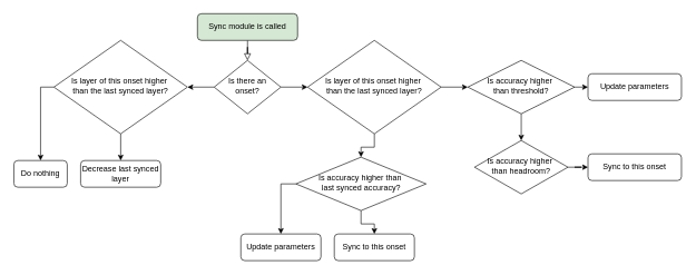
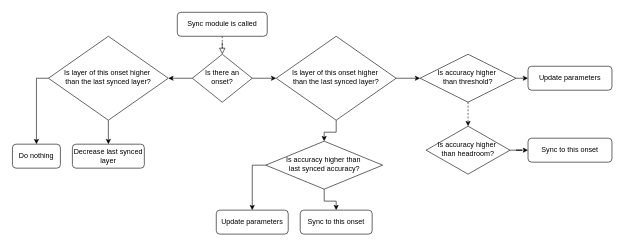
  <mxCell id="0" />
  <mxCell id="1" parent="0" />
- <mxCell id="2" value="" style="rounded=0;html=1;jettySize=auto;orthogonalLoop=1;fontSize=11;endArrow=block;endFill=0;endSize=8;strokeWidth=1;shadow=0;labelBackgroundColor=none;edgeStyle=orthogonalEdgeStyle;" parent="1" source="3" target="6" edge="1"><mxGeometry relative="1" as="geometry" /></mxCell>
- <mxCell id="3" value="Sync module is called" style="rounded=1;whiteSpace=wrap;html=1;fontSize=12;glass=0;strokeWidth=1;shadow=0;fillColor=#d5e8d4;" parent="1" vertex="1"><mxGeometry x="295" y="20" width="150" height="40" as="geometry" /></mxCell>
+ <mxCell id="2" value="" style="rounded=0;html=1;jettySize=auto;orthogonalLoop=1;fontSize=11;endArrow=block;endFill=0;endSize=8;strokeWidth=1;shadow=0;labelBackgroundColor=none;edgeStyle=orthogonalEdgeStyle;dashed=1;" parent="1" source="3" target="6" edge="1"><mxGeometry relative="1" as="geometry" /></mxCell>
+ <mxCell id="3" value="Sync module is called" style="rounded=1;whiteSpace=wrap;html=1;fontSize=12;glass=0;strokeWidth=1;shadow=0;" parent="1" vertex="1"><mxGeometry x="295" y="20" width="150" height="40" as="geometry" /></mxCell>
  <mxCell id="4" style="edgeStyle=orthogonalEdgeStyle;rounded=0;orthogonalLoop=1;jettySize=auto;html=1;exitX=0;exitY=0.5;exitDx=0;exitDy=0;entryX=1;entryY=0.5;entryDx=0;entryDy=0;" edge="1" parent="1" source="6" target="9"><mxGeometry relative="1" as="geometry" /></mxCell>
  <mxCell id="5" style="edgeStyle=orthogonalEdgeStyle;rounded=0;orthogonalLoop=1;jettySize=auto;html=1;exitX=1;exitY=0.5;exitDx=0;exitDy=0;entryX=0;entryY=0.5;entryDx=0;entryDy=0;" edge="1" parent="1" source="6" target="14"><mxGeometry relative="1" as="geometry" /></mxCell>
  <mxCell id="6" value="Is there an onset?" style="rhombus;whiteSpace=wrap;html=1;shadow=0;fontFamily=Helvetica;fontSize=12;align=center;strokeWidth=1;spacing=6;spacingTop=-4;" parent="1" vertex="1"><mxGeometry x="320" y="90" width="100" height="80" as="geometry" /></mxCell>
  <mxCell id="7" style="edgeStyle=orthogonalEdgeStyle;rounded=0;orthogonalLoop=1;jettySize=auto;html=1;exitX=0.5;exitY=1;exitDx=0;exitDy=0;" edge="1" parent="1" source="9" target="11"><mxGeometry relative="1" as="geometry" /></mxCell>
  <mxCell id="8" style="edgeStyle=orthogonalEdgeStyle;rounded=0;orthogonalLoop=1;jettySize=auto;html=1;exitX=0;exitY=0.5;exitDx=0;exitDy=0;" edge="1" parent="1" source="9" target="10"><mxGeometry relative="1" as="geometry" /></mxCell>
  <mxCell id="9" value="&lt;div&gt;Is layer of this onset higher&amp;nbsp;&lt;/div&gt;&lt;div&gt;than the last synced layer?&lt;/div&gt;" style="rhombus;whiteSpace=wrap;html=1;shadow=0;fontFamily=Helvetica;fontSize=12;align=center;strokeWidth=1;spacing=6;spacingTop=-4;" vertex="1" parent="1"><mxGeometry x="80" y="60" width="200" height="140" as="geometry" /></mxCell>
  <mxCell id="10" value="Do nothing" style="rounded=1;whiteSpace=wrap;html=1;fontSize=12;glass=0;strokeWidth=1;shadow=0;" vertex="1" parent="1"><mxGeometry x="20" y="240" width="80" height="40" as="geometry" /></mxCell>
  <mxCell id="11" value="&lt;div&gt;Decrease last synced layer&lt;/div&gt;" style="rounded=1;whiteSpace=wrap;html=1;fontSize=12;glass=0;strokeWidth=1;shadow=0;" vertex="1" parent="1"><mxGeometry x="120" y="240" width="120" height="40" as="geometry" /></mxCell>
  <mxCell id="12" style="edgeStyle=orthogonalEdgeStyle;rounded=0;orthogonalLoop=1;jettySize=auto;html=1;exitX=0.5;exitY=1;exitDx=0;exitDy=0;entryX=0.5;entryY=0;entryDx=0;entryDy=0;" edge="1" parent="1" source="14" target="17"><mxGeometry relative="1" as="geometry" /></mxCell>
  <mxCell id="13" style="edgeStyle=orthogonalEdgeStyle;rounded=0;orthogonalLoop=1;jettySize=auto;html=1;exitX=1;exitY=0.5;exitDx=0;exitDy=0;entryX=0;entryY=0.5;entryDx=0;entryDy=0;" edge="1" parent="1" source="14" target="22"><mxGeometry relative="1" as="geometry" /></mxCell>
  <mxCell id="14" value="&lt;div&gt;Is layer of this onset higher&amp;nbsp;&lt;/div&gt;&lt;div&gt;than the last synced layer?&lt;/div&gt;" style="rhombus;whiteSpace=wrap;html=1;shadow=0;fontFamily=Helvetica;fontSize=12;align=center;strokeWidth=1;spacing=6;spacingTop=-4;" vertex="1" parent="1"><mxGeometry x="460" y="60" width="200" height="140" as="geometry" /></mxCell>
  <mxCell id="15" style="edgeStyle=orthogonalEdgeStyle;rounded=0;orthogonalLoop=1;jettySize=auto;html=1;exitX=0;exitY=0.5;exitDx=0;exitDy=0;entryX=0.5;entryY=0;entryDx=0;entryDy=0;" edge="1" parent="1" source="17" target="18"><mxGeometry relative="1" as="geometry" /></mxCell>
  <mxCell id="16" style="edgeStyle=orthogonalEdgeStyle;rounded=0;orthogonalLoop=1;jettySize=auto;html=1;exitX=0.5;exitY=1;exitDx=0;exitDy=0;entryX=0.5;entryY=0;entryDx=0;entryDy=0;" edge="1" parent="1" source="17" target="19"><mxGeometry relative="1" as="geometry" /></mxCell>
  <mxCell id="17" value="&lt;div&gt;Is accuracy higher than&amp;nbsp;&lt;/div&gt;&lt;div&gt;last synced accuracy?&lt;/div&gt;" style="rhombus;whiteSpace=wrap;html=1;shadow=0;fontFamily=Helvetica;fontSize=12;align=center;strokeWidth=1;spacing=6;spacingTop=-4;" vertex="1" parent="1"><mxGeometry x="442.5" y="235" width="195" height="80" as="geometry" /></mxCell>
  <mxCell id="18" value="Update parameters" style="rounded=1;whiteSpace=wrap;html=1;fontSize=12;glass=0;strokeWidth=1;shadow=0;" vertex="1" parent="1"><mxGeometry x="360" y="350" width="120" height="40" as="geometry" /></mxCell>
  <mxCell id="19" value="Sync to this onset" style="rounded=1;whiteSpace=wrap;html=1;fontSize=12;glass=0;strokeWidth=1;shadow=0;" vertex="1" parent="1"><mxGeometry x="500" y="350" width="120" height="40" as="geometry" /></mxCell>
- <mxCell id="20" style="edgeStyle=orthogonalEdgeStyle;rounded=0;orthogonalLoop=1;jettySize=auto;html=1;exitX=0.5;exitY=1;exitDx=0;exitDy=0;entryX=0.5;entryY=0;entryDx=0;entryDy=0;" edge="1" parent="1" source="22" target="24"><mxGeometry relative="1" as="geometry" /></mxCell>
+ <mxCell id="20" style="edgeStyle=orthogonalEdgeStyle;rounded=0;orthogonalLoop=1;jettySize=auto;html=1;exitX=0.5;exitY=1;exitDx=0;exitDy=0;entryX=0.5;entryY=0;entryDx=0;entryDy=0;dashed=1;" edge="1" parent="1" source="22" target="24"><mxGeometry relative="1" as="geometry" /></mxCell>
  <mxCell id="21" style="edgeStyle=orthogonalEdgeStyle;rounded=0;orthogonalLoop=1;jettySize=auto;html=1;exitX=1;exitY=0.5;exitDx=0;exitDy=0;entryX=0;entryY=0.5;entryDx=0;entryDy=0;" edge="1" parent="1" source="22" target="25"><mxGeometry relative="1" as="geometry" /></mxCell>
  <mxCell id="22" value="&lt;div&gt;Is accuracy higher&amp;nbsp;&lt;/div&gt;&lt;div&gt;than threshold?&lt;/div&gt;" style="rhombus;whiteSpace=wrap;html=1;shadow=0;fontFamily=Helvetica;fontSize=12;align=center;strokeWidth=1;spacing=6;spacingTop=-4;" vertex="1" parent="1"><mxGeometry x="700" y="90" width="160" height="80" as="geometry" /></mxCell>
  <mxCell id="23" style="edgeStyle=orthogonalEdgeStyle;rounded=0;orthogonalLoop=1;jettySize=auto;html=1;exitX=1;exitY=0.5;exitDx=0;exitDy=0;" edge="1" parent="1" source="24" target="26"><mxGeometry relative="1" as="geometry" /></mxCell>
  <mxCell id="24" value="&lt;div&gt;Is accuracy higher&amp;nbsp;&lt;/div&gt;&lt;div&gt;than headroom?&lt;/div&gt;" style="rhombus;whiteSpace=wrap;html=1;shadow=0;fontFamily=Helvetica;fontSize=12;align=center;strokeWidth=1;spacing=6;spacingTop=-4;" vertex="1" parent="1"><mxGeometry x="710" y="210" width="140" height="80" as="geometry" /></mxCell>
  <mxCell id="25" value="Update parameters" style="rounded=1;whiteSpace=wrap;html=1;fontSize=12;glass=0;strokeWidth=1;shadow=0;" vertex="1" parent="1"><mxGeometry x="880" y="110" width="140" height="40" as="geometry" /></mxCell>
  <mxCell id="26" value="Sync to this onset" style="rounded=1;whiteSpace=wrap;html=1;fontSize=12;glass=0;strokeWidth=1;shadow=0;" vertex="1" parent="1"><mxGeometry x="880" y="230" width="140" height="40" as="geometry" /></mxCell>
